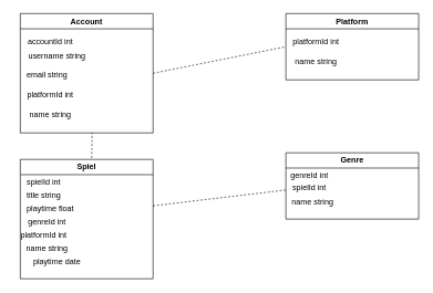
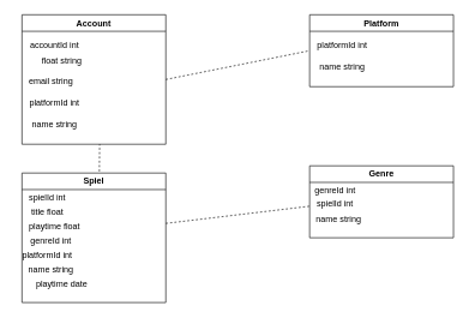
  <mxCell id="0" />
  <mxCell id="1" parent="0" />
  <mxCell id="2" value="Account" style="swimlane;whiteSpace=wrap;html=1;" parent="1" vertex="1"><mxGeometry x="30" y="20" width="200" height="180" as="geometry" /></mxCell>
  <mxCell id="3" value="accountId int" style="text;html=1;align=center;verticalAlign=middle;resizable=0;points=[];autosize=1;strokeColor=none;fillColor=none;" parent="2" vertex="1"><mxGeometry y="28" width="90" height="30" as="geometry" /></mxCell>
- <mxCell id="4" value="username string" style="text;html=1;align=center;verticalAlign=middle;resizable=0;points=[];autosize=1;strokeColor=none;fillColor=none;" parent="2" vertex="1"><mxGeometry y="50" width="110" height="30" as="geometry" /></mxCell>
+ <mxCell id="4" value="float string" style="text;html=1;align=center;verticalAlign=middle;resizable=0;points=[];autosize=1;strokeColor=none;fillColor=none;" parent="2" vertex="1"><mxGeometry y="50" width="110" height="30" as="geometry" /></mxCell>
  <mxCell id="5" value="email string" style="text;html=1;align=center;verticalAlign=middle;resizable=0;points=[];autosize=1;strokeColor=none;fillColor=none;" parent="2" vertex="1"><mxGeometry y="78" width="80" height="30" as="geometry" /></mxCell>
  <mxCell id="6" value="platformId int" style="text;html=1;align=center;verticalAlign=middle;resizable=0;points=[];autosize=1;strokeColor=none;fillColor=none;" parent="2" vertex="1"><mxGeometry y="108" width="90" height="30" as="geometry" /></mxCell>
  <mxCell id="7" value="name string" style="text;html=1;align=center;verticalAlign=middle;resizable=0;points=[];autosize=1;strokeColor=none;fillColor=none;" parent="2" vertex="1"><mxGeometry y="138" width="90" height="30" as="geometry" /></mxCell>
  <mxCell id="8" value="Platform" style="swimlane;whiteSpace=wrap;html=1;" parent="1" vertex="1"><mxGeometry x="430" y="20" width="200" height="100" as="geometry" /></mxCell>
  <mxCell id="9" value="platformId int" style="text;html=1;align=center;verticalAlign=middle;resizable=0;points=[];autosize=1;strokeColor=none;fillColor=none;" parent="8" vertex="1"><mxGeometry y="28" width="90" height="30" as="geometry" /></mxCell>
  <mxCell id="10" value="name string" style="text;html=1;align=center;verticalAlign=middle;resizable=0;points=[];autosize=1;strokeColor=none;fillColor=none;" parent="8" vertex="1"><mxGeometry y="58" width="90" height="30" as="geometry" /></mxCell>
  <mxCell id="11" value="Spiel" style="swimlane;whiteSpace=wrap;html=1;" parent="1" vertex="1"><mxGeometry x="30" y="240" width="200" height="180" as="geometry" /></mxCell>
  <mxCell id="12" value="spielId int" style="text;html=1;align=center;verticalAlign=middle;resizable=0;points=[];autosize=1;strokeColor=none;fillColor=none;" parent="11" vertex="1"><mxGeometry y="20" width="70" height="30" as="geometry" /></mxCell>
- <mxCell id="13" value="title string" style="text;html=1;align=center;verticalAlign=middle;resizable=0;points=[];autosize=1;strokeColor=none;fillColor=none;" vertex="1" parent="11"><mxGeometry y="40" width="70" height="30" as="geometry" /></mxCell>
+ <mxCell id="13" value="title float" style="text;html=1;align=center;verticalAlign=middle;resizable=0;points=[];autosize=1;strokeColor=none;fillColor=none;" vertex="1" parent="11"><mxGeometry y="40" width="70" height="30" as="geometry" /></mxCell>
  <mxCell id="14" value="playtime float" style="text;html=1;align=center;verticalAlign=middle;resizable=0;points=[];autosize=1;strokeColor=none;fillColor=none;" vertex="1" parent="11"><mxGeometry y="60" width="90" height="30" as="geometry" /></mxCell>
  <mxCell id="15" value="genreId int" style="text;html=1;align=center;verticalAlign=middle;resizable=0;points=[];autosize=1;strokeColor=none;fillColor=none;" vertex="1" parent="11"><mxGeometry y="80" width="80" height="30" as="geometry" /></mxCell>
  <mxCell id="16" value="platformId int" style="text;html=1;align=center;verticalAlign=middle;resizable=0;points=[];autosize=1;strokeColor=none;fillColor=none;" vertex="1" parent="11"><mxGeometry x="-10" y="100" width="90" height="30" as="geometry" /></mxCell>
  <mxCell id="17" value="name string" style="text;html=1;align=center;verticalAlign=middle;resizable=0;points=[];autosize=1;strokeColor=none;fillColor=none;" vertex="1" parent="11"><mxGeometry x="-5" y="120" width="90" height="30" as="geometry" /></mxCell>
  <mxCell id="18" value="playtime date" style="text;html=1;align=center;verticalAlign=middle;resizable=0;points=[];autosize=1;strokeColor=none;fillColor=none;" vertex="1" parent="11"><mxGeometry x="-5" y="140" width="120" height="30" as="geometry" /></mxCell>
  <mxCell id="19" value="Genre" style="swimlane;whiteSpace=wrap;html=1;" parent="1" vertex="1"><mxGeometry x="430" y="230" width="200" height="100" as="geometry" /></mxCell>
  <mxCell id="20" value="name string" style="text;html=1;align=center;verticalAlign=middle;resizable=0;points=[];autosize=1;strokeColor=none;fillColor=none;" vertex="1" parent="19"><mxGeometry x="-5" y="60" width="90" height="30" as="geometry" /></mxCell>
  <mxCell id="21" value="genreId int" style="text;html=1;align=center;verticalAlign=middle;resizable=0;points=[];autosize=1;strokeColor=none;fillColor=none;" vertex="1" parent="19"><mxGeometry x="-5" y="20" width="80" height="30" as="geometry" /></mxCell>
  <mxCell id="22" value="spielId int" style="text;html=1;align=center;verticalAlign=middle;resizable=0;points=[];autosize=1;strokeColor=none;fillColor=none;" vertex="1" parent="19"><mxGeometry y="38" width="70" height="30" as="geometry" /></mxCell>
  <mxCell id="23" value="" style="endArrow=none;dashed=1;html=1;rounded=0;exitX=1;exitY=0.5;exitDx=0;exitDy=0;entryX=0;entryY=0.733;entryDx=0;entryDy=0;entryPerimeter=0;" edge="1" parent="1" source="2" target="9"><mxGeometry width="50" height="50" relative="1" as="geometry"><mxPoint x="320" y="260" as="sourcePoint" /><mxPoint x="370" y="210" as="targetPoint" /></mxGeometry></mxCell>
  <mxCell id="24" value="" style="endArrow=none;dashed=1;html=1;rounded=0;exitX=0.538;exitY=-0.012;exitDx=0;exitDy=0;exitPerimeter=0;" edge="1" parent="1" source="11"><mxGeometry width="50" height="50" relative="1" as="geometry"><mxPoint x="320" y="260" as="sourcePoint" /><mxPoint x="138" y="200" as="targetPoint" /></mxGeometry></mxCell>
  <mxCell id="25" value="" style="endArrow=none;dashed=1;html=1;rounded=0;entryX=0.017;entryY=0.6;entryDx=0;entryDy=0;entryPerimeter=0;" edge="1" parent="1" target="22"><mxGeometry width="50" height="50" relative="1" as="geometry"><mxPoint x="230" y="310" as="sourcePoint" /><mxPoint x="370" y="210" as="targetPoint" /></mxGeometry></mxCell>
